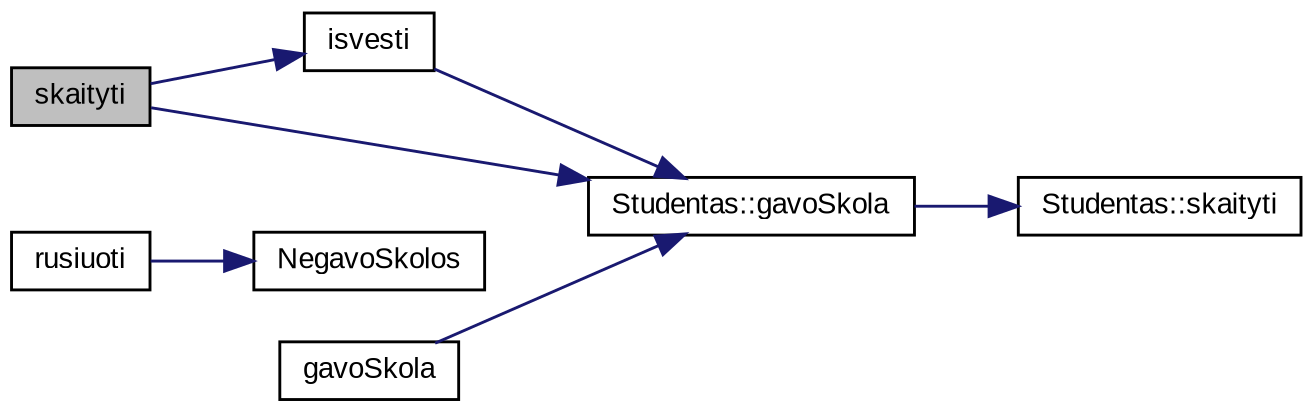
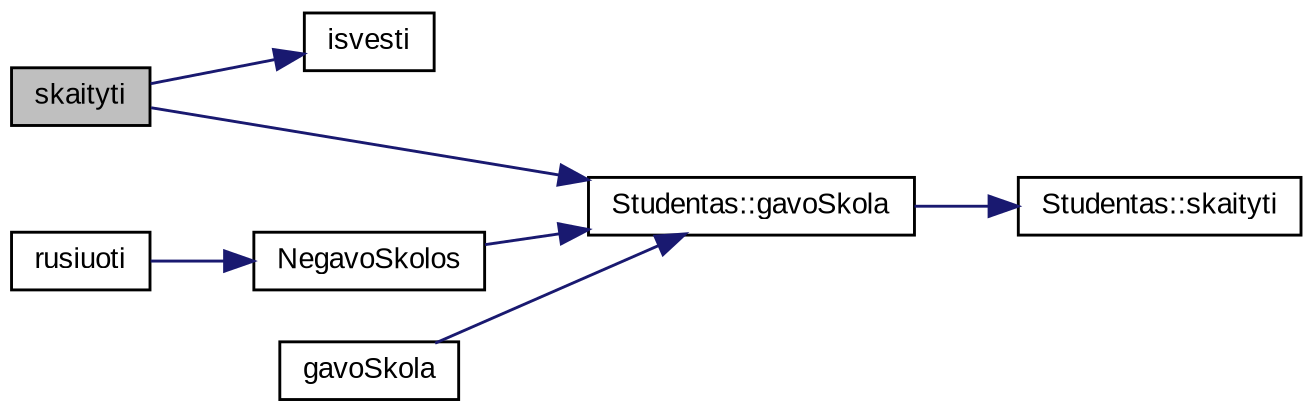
  digraph {
    fontname="Liberation Sans"
    rankdir=LR
    node [color=black fillcolor=white fontname="Liberation Sans" fontsize=10 shape=record style=filled]
    edge [color=midnightblue fontname="Liberation Sans" fontsize=10 labelfontname=Helvetica labelfontsize=10 style=solid]
    n1 [fillcolor=grey75 fontcolor=black height=0.2 label=skaityti width=0.4]
    n2 [height=0.2 label=isvesti width=0.4]
    n3 [height=0.2 label="Studentas::gavoSkola" width=0.4]
    n4 [height=0.2 label=rusiuoti width=0.4]
    n5 [height=0.2 label=NegavoSkolos width=0.4]
    n6 [height=0.2 label=gavoSkola width=0.4]
    n7 [height=0.2 label="Studentas::skaityti" width=0.4]
    n1 -> n2
    n1 -> n3
    n3 -> n7
    n4 -> n5
-   n2 -> n3
+   n5 -> n3
    n6 -> n3
  }
